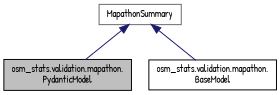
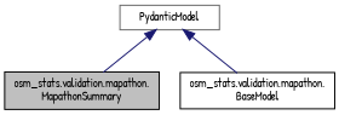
  digraph {
    fontname="Patrick Hand"
    node [color=black fillcolor=white fontname="Patrick Hand" fontsize=10 shape=record style=filled]
    edge [color=midnightblue dir=back fontname="Patrick Hand" fontsize=10 labelfontname=Helvetica labelfontsize=10 style=solid]
-   n1 [fillcolor=grey75 fontcolor=black height=0.2 label="osm_stats.validation.mapathon.\lPydanticModel" width=0.4]
+   n1 [fillcolor=grey75 fontcolor=black height=0.2 label="osm_stats.validation.mapathon.\lMapathonSummary" width=0.4]
    n2 [height=0.2 label="osm_stats.validation.mapathon.\lBaseModel" width=0.4]
-   n3 [color=gray40 height=0.2 label=MapathonSummary width=0.4]
+   n3 [color=gray40 height=0.2 label=PydanticModel width=0.4]
    n3 -> n1
    n3 -> n2
  }
